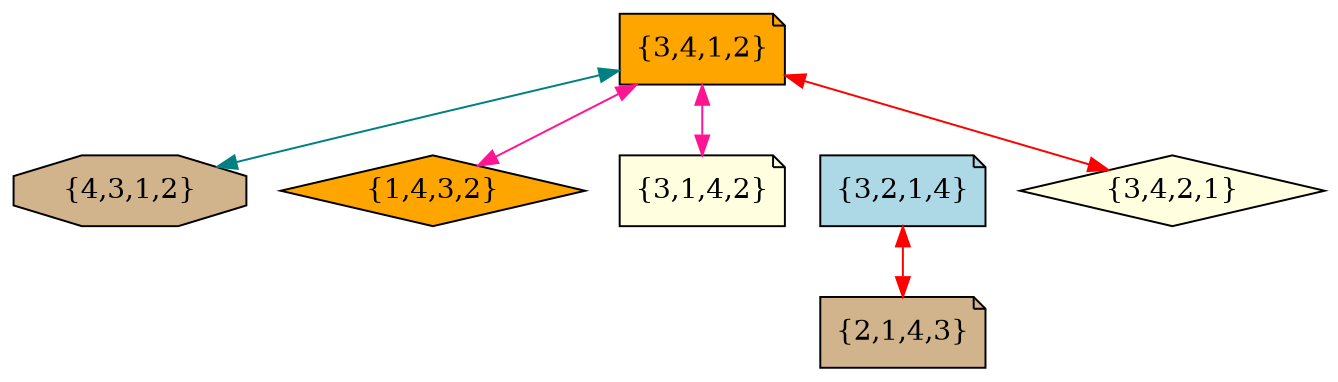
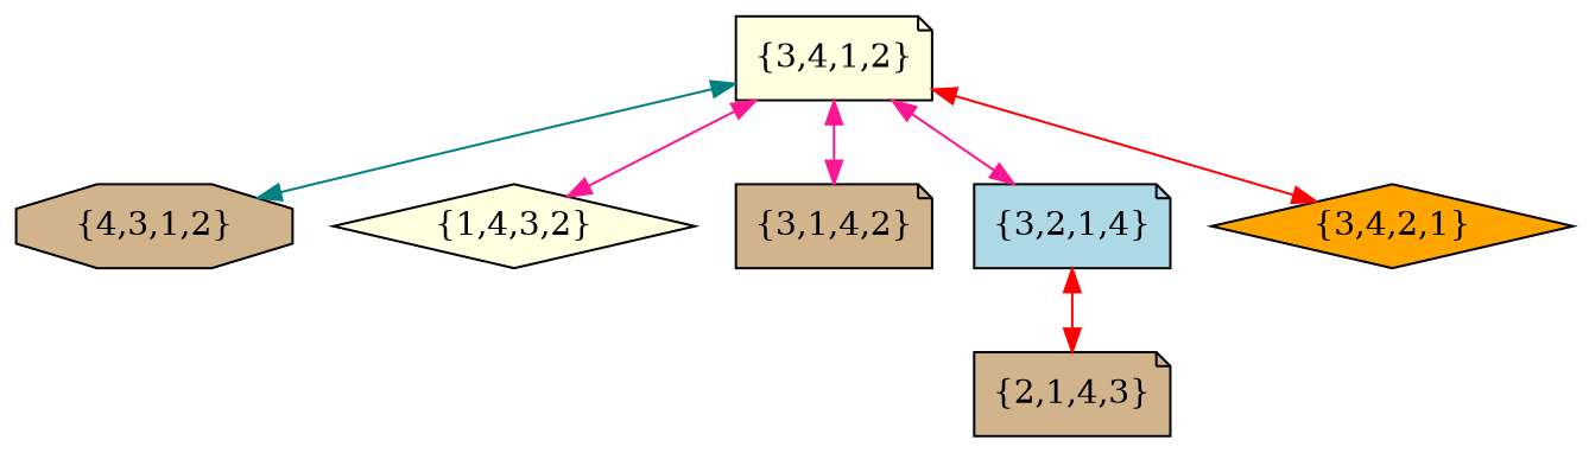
  graph {
    node [fillcolor=orange shape=note style=filled]
    edge [color=deeppink dir=both]
-   n1 [label="{3,4,1,2}"]
+   n1 [fillcolor=lightyellow label="{3,4,1,2}"]
    n2 [fillcolor=tan label="{4,3,1,2}" shape=octagon]
-   n3 [label="{1,4,3,2}" shape=diamond]
-   n4 [fillcolor=lightyellow label="{3,1,4,2}"]
+   n3 [fillcolor=lightyellow label="{1,4,3,2}" shape=diamond]
+   n4 [fillcolor=tan label="{3,1,4,2}"]
    n5 [fillcolor=lightblue label="{3,2,1,4}"]
-   n6 [fillcolor=lightyellow label="{3,4,2,1}" shape=diamond]
+   n6 [label="{3,4,2,1}" shape=diamond]
    n7 [fillcolor=tan label="{2,1,4,3}"]
    n1 -- n2 [color=teal]
    n1 -- n3
    n1 -- n4
+   n1 -- n5
    n1 -- n6 [color=red]
    n5 -- n7 [color=red]
  }
